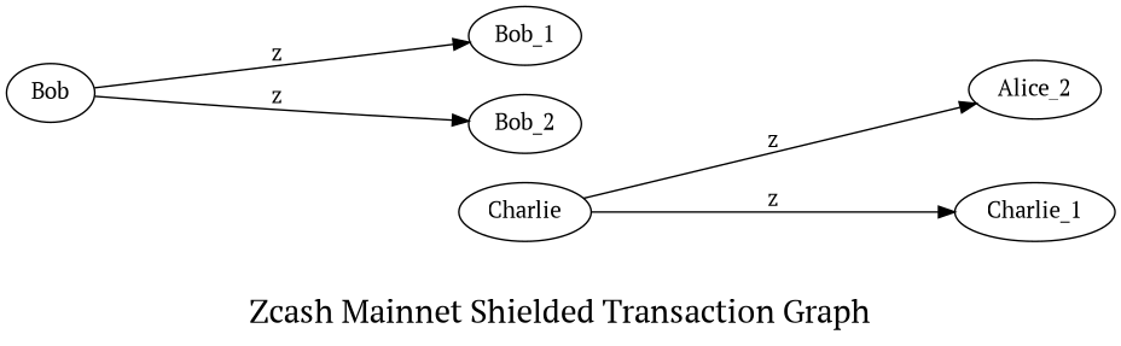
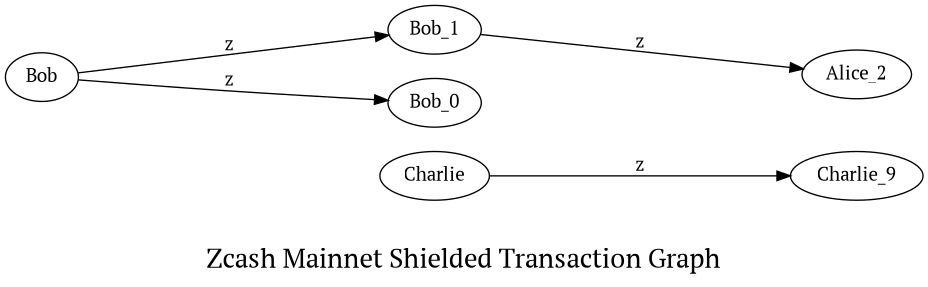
  digraph {
    fontname="PT Serif"
    fontsize=20
    label="Zcash Mainnet Shielded Transaction Graph"
    rankdir=LR
    ranksep=3
    splines=true
    node [fontname="PT Serif"]
    edge [fontname="PT Serif"]
    Bob
    Bob_1
-   Bob_2
+   Bob_2 [label=Bob_0]
    Charlie
-   Charlie_1
+   Charlie_1 [label=Charlie_9]
    n6 [label=Alice_2]
    Bob -> Bob_1 [label=z]
    Bob -> Bob_2 [label=z]
    Charlie -> Charlie_1 [label=z]
-   Charlie -> n6 [label=z]
+   Bob_1 -> n6 [label=z]
  }
